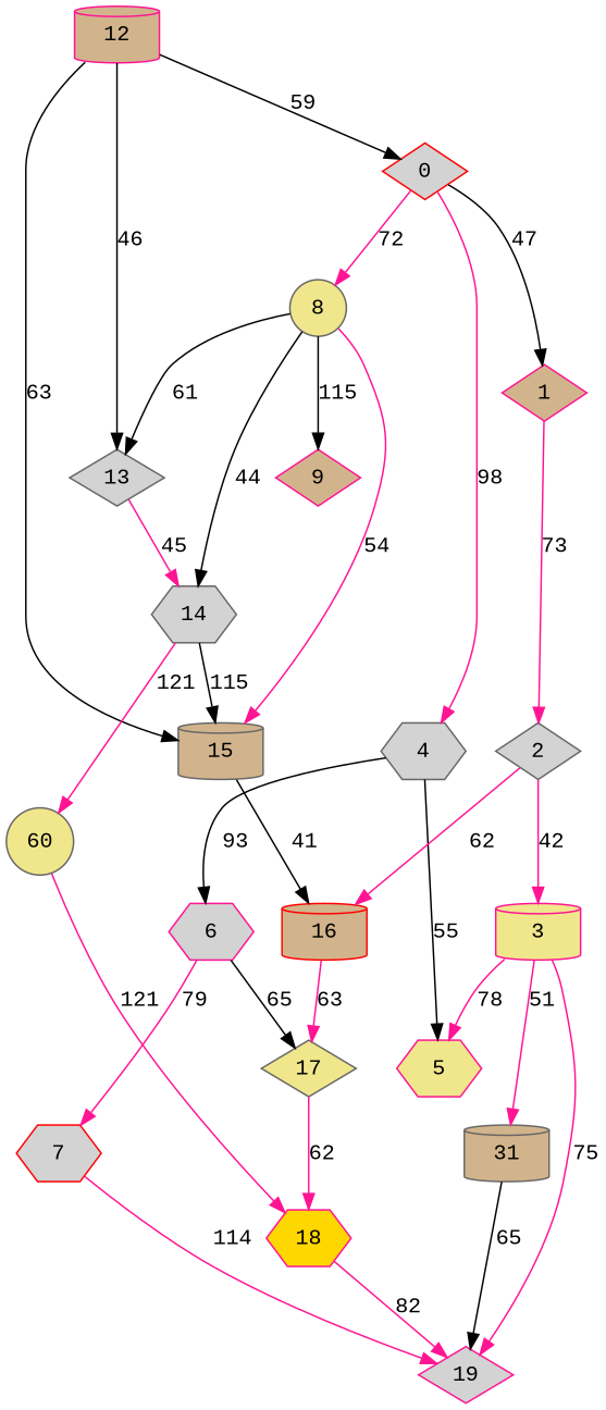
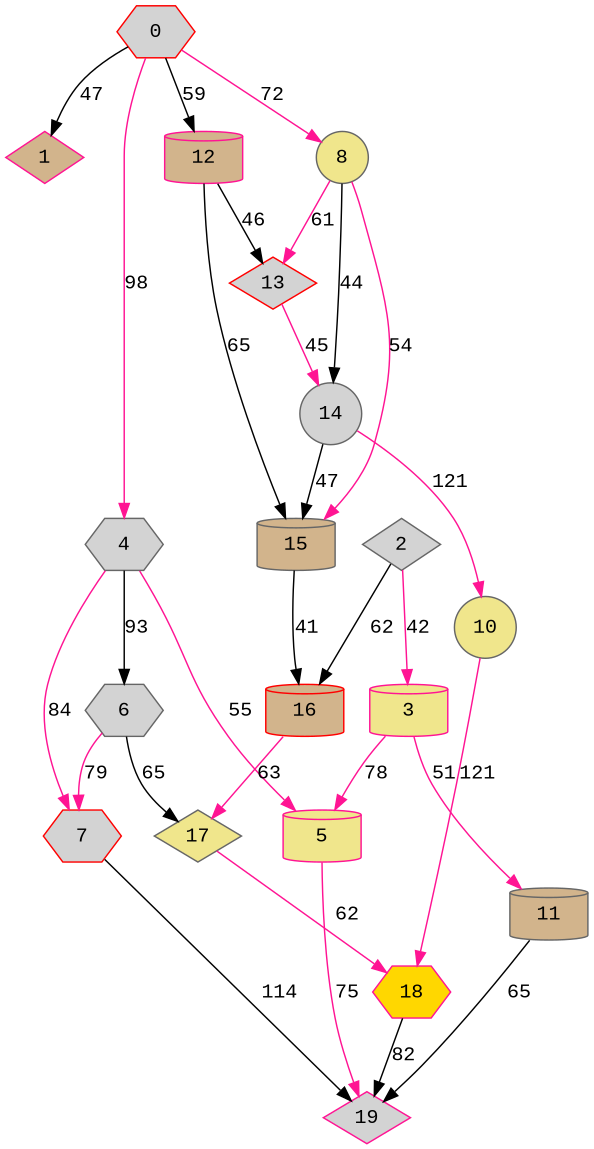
  digraph {
    fontname="Liberation Mono"
    node [color=deeppink fillcolor=lightgrey fontname="Liberation Mono" shape=hexagon style=filled]
    edge [color=deeppink fontname="Liberation Mono"]
-   0 [color=red shape=diamond]
+   0 [color=red]
    1 [fillcolor=tan shape=diamond]
    4 [color=gray40]
    8 [color=gray40 fillcolor=khaki shape=circle]
    12 [fillcolor=tan shape=cylinder]
    2 [color=gray40 shape=diamond]
-   5 [fillcolor=khaki]
-   6
+   5 [fillcolor=khaki shape=cylinder]
+   6 [color=gray40]
    7 [color=red]
-   9 [fillcolor=tan shape=diamond]
-   13 [color=gray40 shape=diamond]
-   14 [color=gray40]
+   13 [color=red shape=diamond]
+   14 [color=gray40 shape=circle]
    15 [color=gray40 fillcolor=tan shape=cylinder]
    3 [fillcolor=khaki shape=cylinder]
    16 [color=red fillcolor=tan shape=cylinder]
    19 [shape=diamond]
    17 [color=gray40 fillcolor=khaki shape=diamond]
-   10 [color=gray40 fillcolor=khaki shape=circle label=60]
-   11 [color=gray40 fillcolor=tan shape=cylinder label=31]
+   10 [color=gray40 fillcolor=khaki shape=circle]
+   11 [color=gray40 fillcolor=tan shape=cylinder]
    18 [fillcolor=gold]
    0 -> 1 [color=black label=47]
    0 -> 4 [label=98]
    0 -> 8 [label=72]
-   12 -> 0 [color=black label=59]
-   1 -> 2 [label=73]
-   4 -> 5 [color=black label=55]
+   0 -> 12 [color=black label=59]
+   4 -> 5 [label=55]
    4 -> 6 [color=black label=93]
-   8 -> 9 [color=black label=115]
-   8 -> 13 [color=black label=61]
+   4 -> 7 [label=84]
+   8 -> 13 [label=61]
    8 -> 14 [color=black label=44]
    8 -> 15 [label=54]
    12 -> 13 [color=black label=46]
-   12 -> 15 [color=black label=63]
+   12 -> 15 [color=black label=65]
    2 -> 3 [label=42]
-   2 -> 16 [label=62]
-   3 -> 19 [label=75]
+   2 -> 16 [color=black label=62]
+   5 -> 19 [label=75]
    6 -> 7 [label=79]
    6 -> 17 [color=black label=65]
-   7 -> 19 [label=114]
+   7 -> 19 [color=black label=114]
    13 -> 14 [label=45]
-   14 -> 15 [color=black label=115]
+   14 -> 15 [color=black label=47]
    14 -> 10 [label=121]
    15 -> 16 [color=black label=41]
    3 -> 5 [label=78]
    3 -> 11 [label=51]
    16 -> 17 [label=63]
    17 -> 18 [label=62]
    10 -> 18 [label=121]
    11 -> 19 [color=black label=65]
-   18 -> 19 [label=82]
+   18 -> 19 [color=black label=82]
  }
